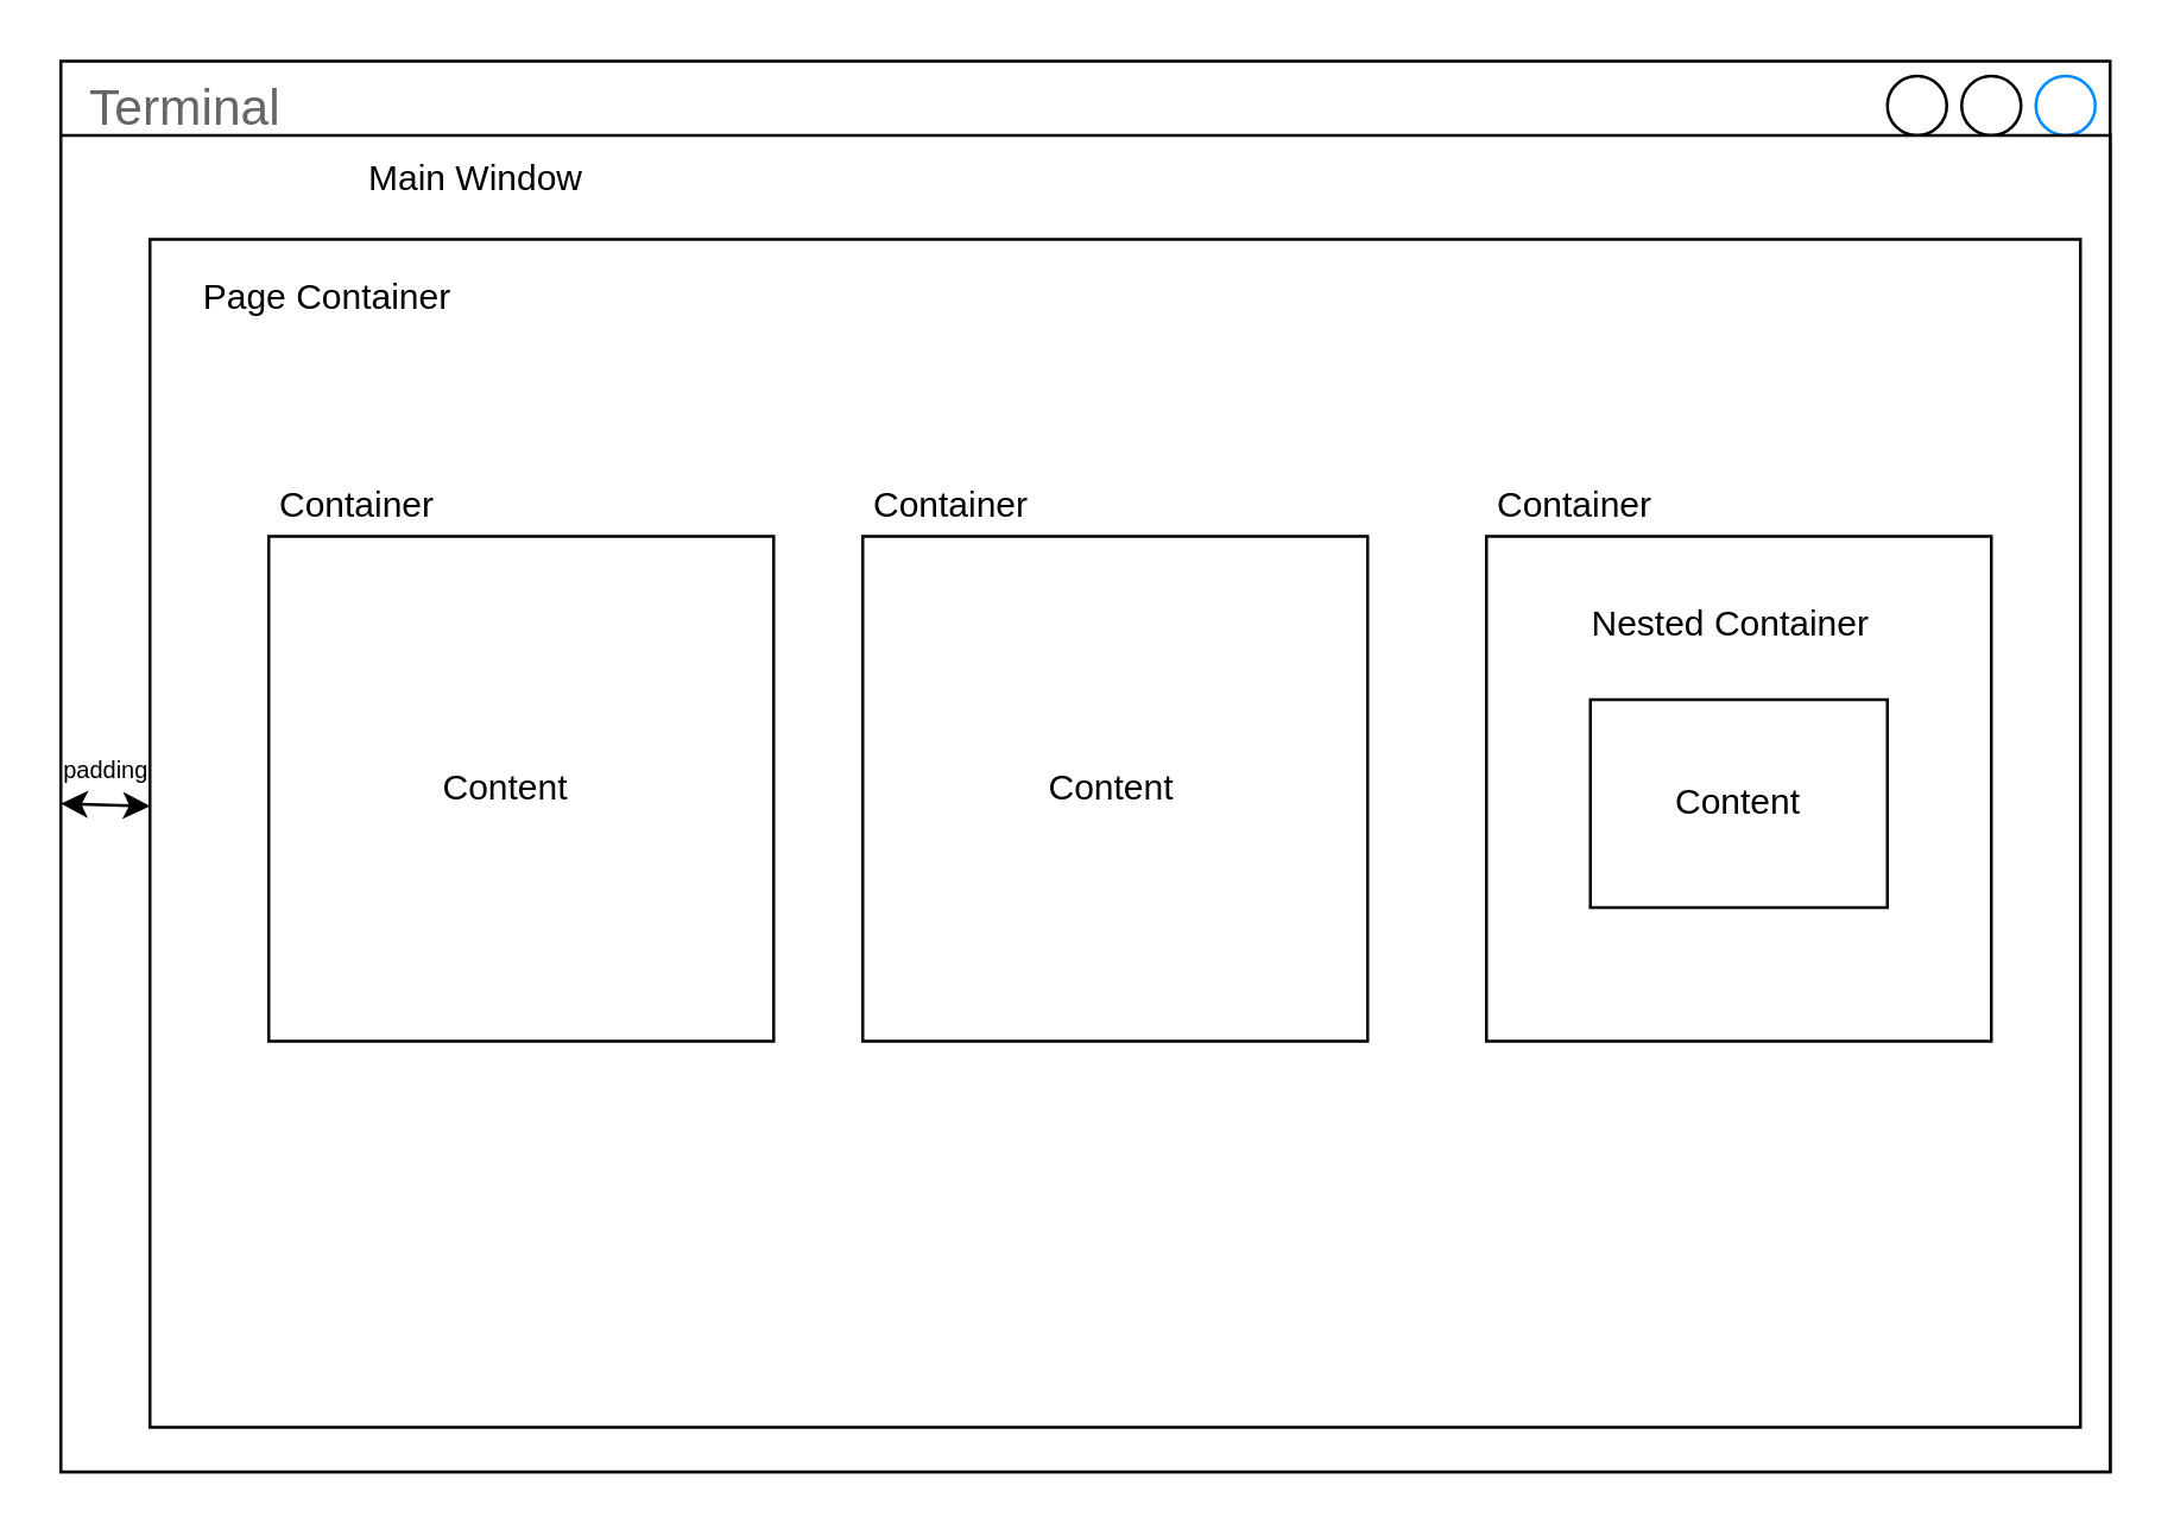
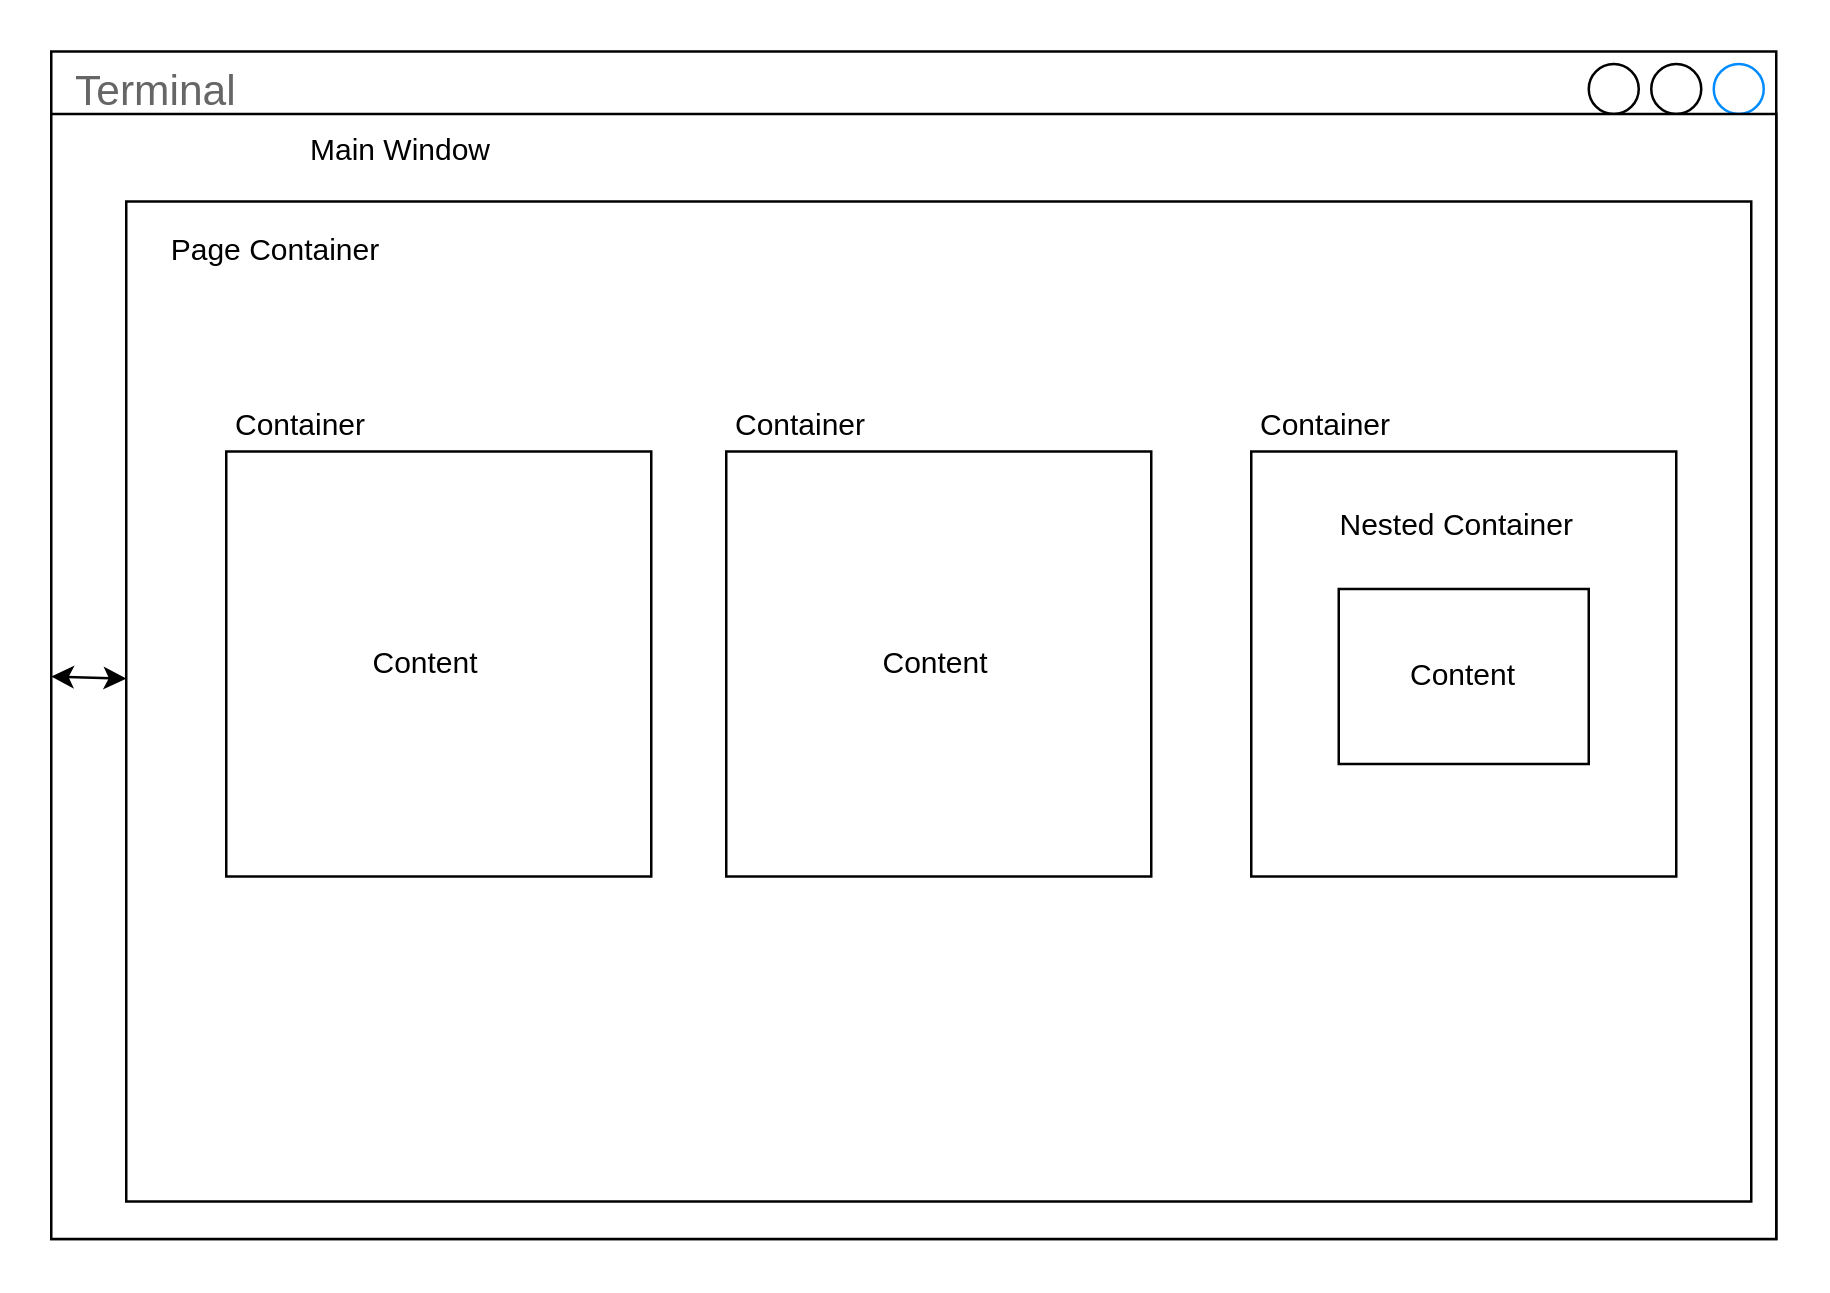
  <mxCell id="0" />
  <mxCell id="1" parent="0" />
  <mxCell id="2" value="" style="html=1;verticalLabelPosition=bottom;align=center;labelBackgroundColor=#ffffff;verticalAlign=top;strokeWidth=2;strokeColor=#0080F0;shadow=0;dashed=0;shape=mxgraph.ios7.icons.window;" vertex="1" parent="1"><mxGeometry x="360" y="230" width="30" height="30" as="geometry" /></mxCell>
  <mxCell id="3" value="Terminal&lt;br&gt;" style="strokeWidth=1;shadow=0;dashed=0;align=center;html=1;shape=mxgraph.mockup.containers.window;align=left;verticalAlign=top;spacingLeft=8;strokeColor2=#008cff;strokeColor3=#c4c4c4;fontColor=#666666;mainText=;fontSize=17;labelBackgroundColor=none;" vertex="1" parent="1"><mxGeometry x="20" y="20" width="690" height="475" as="geometry" /></mxCell>
  <mxCell id="4" value="&lt;blockquote style=&quot;margin: 0 0 0 40px ; border: none ; padding: 0px&quot;&gt;&lt;br&gt;&lt;/blockquote&gt;" style="rounded=0;whiteSpace=wrap;html=1;align=left;" vertex="1" parent="1"><mxGeometry x="20" y="45" width="690" height="450" as="geometry" /></mxCell>
  <mxCell id="5" value="Main Window" style="text;html=1;strokeColor=none;fillColor=none;align=center;verticalAlign=middle;whiteSpace=wrap;rounded=0;" vertex="1" parent="1"><mxGeometry x="120" y="50" width="80" height="20" as="geometry" /></mxCell>
  <mxCell id="6" value="" style="rounded=0;whiteSpace=wrap;html=1;gradientColor=none;" vertex="1" parent="1"><mxGeometry x="50" y="80" width="650" height="400" as="geometry" /></mxCell>
  <mxCell id="7" value="Page Container" style="text;html=1;strokeColor=none;fillColor=none;align=center;verticalAlign=middle;whiteSpace=wrap;rounded=0;" vertex="1" parent="1"><mxGeometry x="65" y="90" width="90" height="20" as="geometry" /></mxCell>
  <mxCell id="8" value="" style="endArrow=classic;startArrow=classic;html=1;entryX=0;entryY=0.5;entryDx=0;entryDy=0;" edge="1" parent="1" source="6" target="4"><mxGeometry width="50" height="50" relative="1" as="geometry"><mxPoint x="350" y="270" as="sourcePoint" /><mxPoint x="400" y="220" as="targetPoint" /></mxGeometry></mxCell>
- <mxCell id="9" value="&lt;font style=&quot;font-size: 8px&quot;&gt;padding&lt;/font&gt;" style="text;html=1;strokeColor=none;fillColor=none;align=center;verticalAlign=middle;whiteSpace=wrap;rounded=0;" vertex="1" parent="1"><mxGeometry x="23" y="250" width="25" height="16.25" as="geometry" /></mxCell>
  <mxCell id="10" value="" style="rounded=0;whiteSpace=wrap;html=1;gradientColor=none;" vertex="1" parent="1"><mxGeometry x="90" y="180" width="170" height="170" as="geometry" /></mxCell>
  <mxCell id="11" value="" style="rounded=0;whiteSpace=wrap;html=1;gradientColor=none;" vertex="1" parent="1"><mxGeometry x="290" y="180" width="170" height="170" as="geometry" /></mxCell>
  <mxCell id="12" value="" style="rounded=0;whiteSpace=wrap;html=1;gradientColor=none;" vertex="1" parent="1"><mxGeometry x="500" y="180" width="170" height="170" as="geometry" /></mxCell>
  <mxCell id="13" value="Container" style="text;html=1;strokeColor=none;fillColor=none;align=center;verticalAlign=middle;whiteSpace=wrap;rounded=0;" vertex="1" parent="1"><mxGeometry x="90" y="160" width="60" height="20" as="geometry" /></mxCell>
  <mxCell id="14" value="Container" style="text;html=1;strokeColor=none;fillColor=none;align=center;verticalAlign=middle;whiteSpace=wrap;rounded=0;" vertex="1" parent="1"><mxGeometry x="290" y="160" width="60" height="20" as="geometry" /></mxCell>
  <mxCell id="15" value="Container" style="text;html=1;strokeColor=none;fillColor=none;align=center;verticalAlign=middle;whiteSpace=wrap;rounded=0;" vertex="1" parent="1"><mxGeometry x="500" y="160" width="60" height="20" as="geometry" /></mxCell>
  <mxCell id="16" value="Content" style="text;html=1;strokeColor=none;fillColor=none;align=center;verticalAlign=middle;whiteSpace=wrap;rounded=0;" vertex="1" parent="1"><mxGeometry x="140" y="255" width="60" height="20" as="geometry" /></mxCell>
  <mxCell id="17" value="Content" style="text;html=1;strokeColor=none;fillColor=none;align=center;verticalAlign=middle;whiteSpace=wrap;rounded=0;" vertex="1" parent="1"><mxGeometry x="344" y="255" width="60" height="20" as="geometry" /></mxCell>
  <mxCell id="18" value="Content" style="rounded=0;whiteSpace=wrap;html=1;gradientColor=none;" vertex="1" parent="1"><mxGeometry x="535" y="235" width="100" height="70" as="geometry" /></mxCell>
  <mxCell id="19" value="Nested Container" style="text;html=1;strokeColor=none;fillColor=none;align=center;verticalAlign=middle;whiteSpace=wrap;rounded=0;" vertex="1" parent="1"><mxGeometry x="530" y="200" width="105" height="20" as="geometry" /></mxCell>
